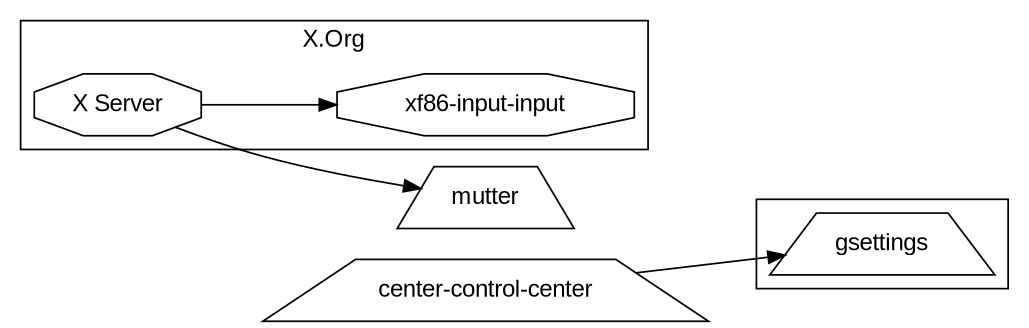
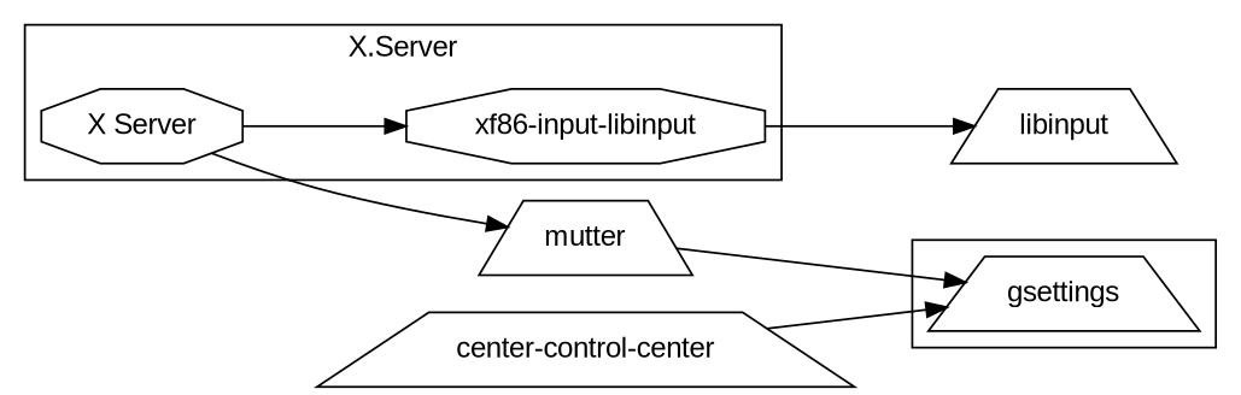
  digraph {
    compound=true
    fontname="Liberation Sans"
    rankdir=LR
    node [fontname="Liberation Sans" shape=trapezium]
    edge [fontname="Liberation Sans"]
-   n1 [label="xf86-input-input" shape=octagon]
+   n1 [label="xf86-input-libinput" shape=octagon]
    n2 [label="X Server" shape=octagon]
    gsettings
+   libinput
    n5 [label=mutter]
    n6 [label="center-control-center"]
    subgraph cluster_1 {
-     label="X.Org"
+     label="X.Server"
      n1
      n2
    }
    subgraph cluster_2 {
      gsettings
    }
+   n1 -> libinput
    n2 -> n1
    n2 -> n5
+   n5 -> gsettings
    n6 -> gsettings
  }
